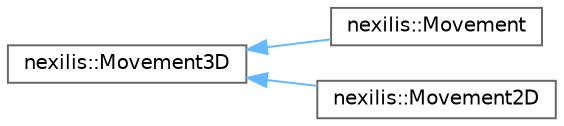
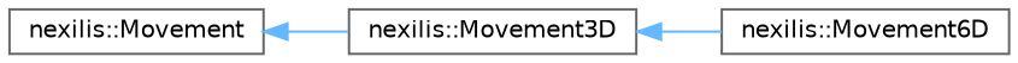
  digraph {
    rankdir=LR
    node [color=grey40 fillcolor=white fontname=Helvetica fontsize=10 shape=box style=filled]
    edge [color=steelblue1 dir=back fontname=Helvetica fontsize=10 labelfontname=Helvetica labelfontsize=10 style=solid]
    n1 [height=0.2 label="nexilis::Movement" width=0.4]
    n2 [height=0.2 label="nexilis::Movement3D" width=0.4]
-   n3 [height=0.2 label="nexilis::Movement2D" width=0.4]
-   n2 -> n1
+   n3 [height=0.2 label="nexilis::Movement6D" width=0.4]
+   n1 -> n2
    n2 -> n3
  }
